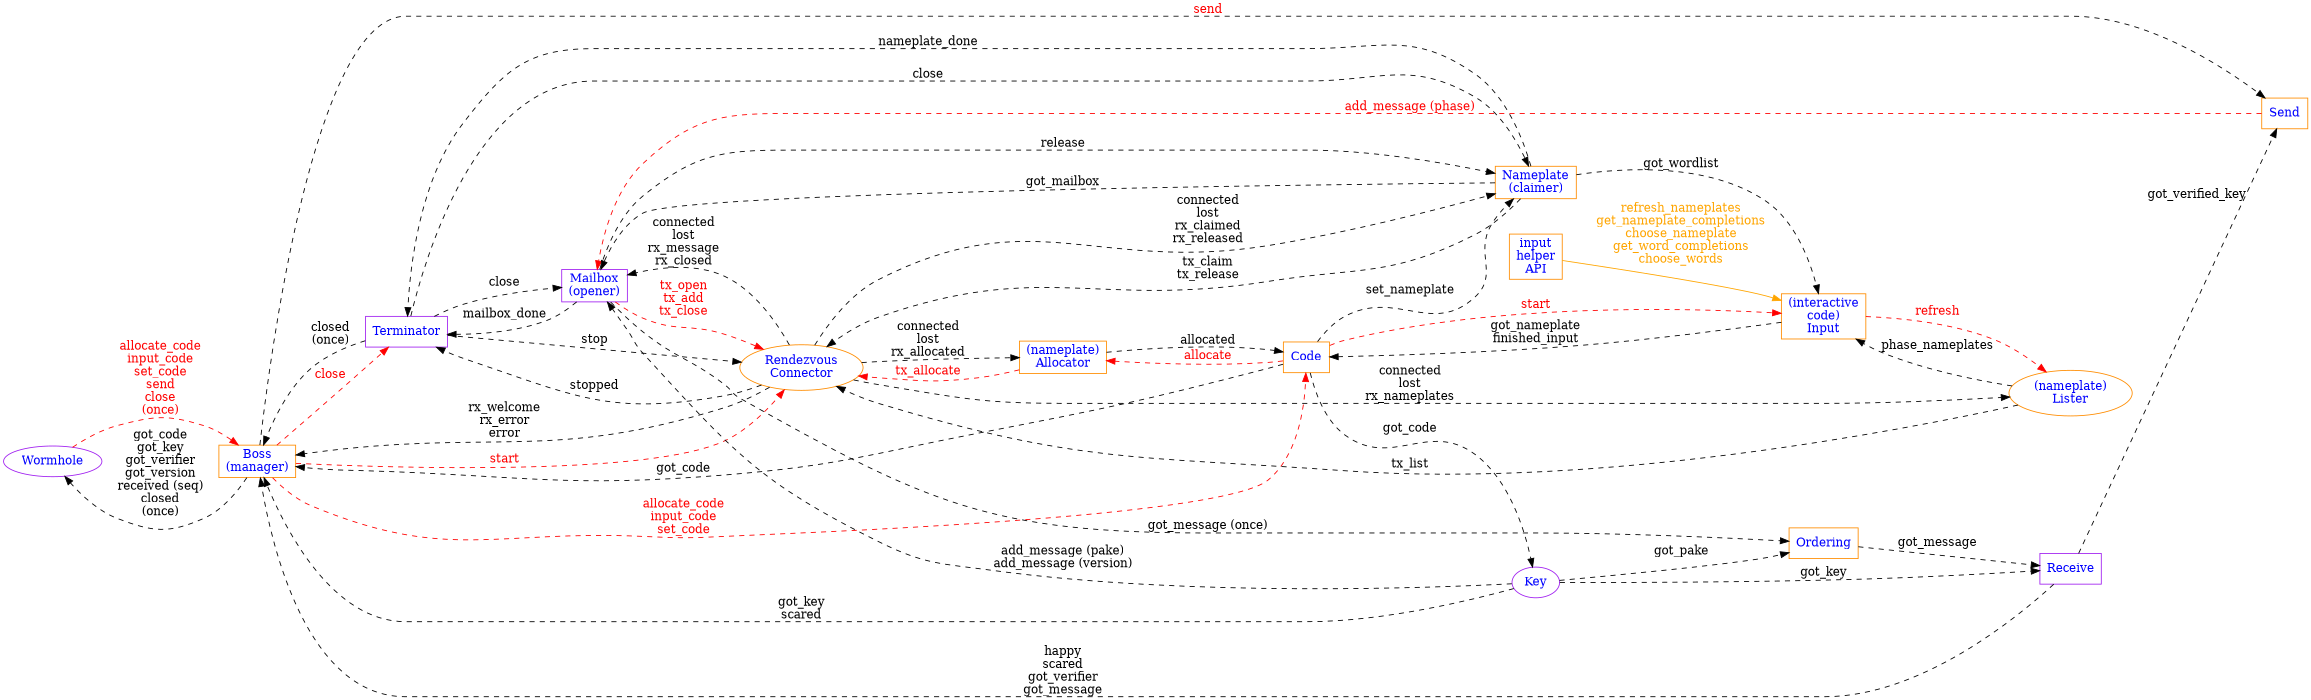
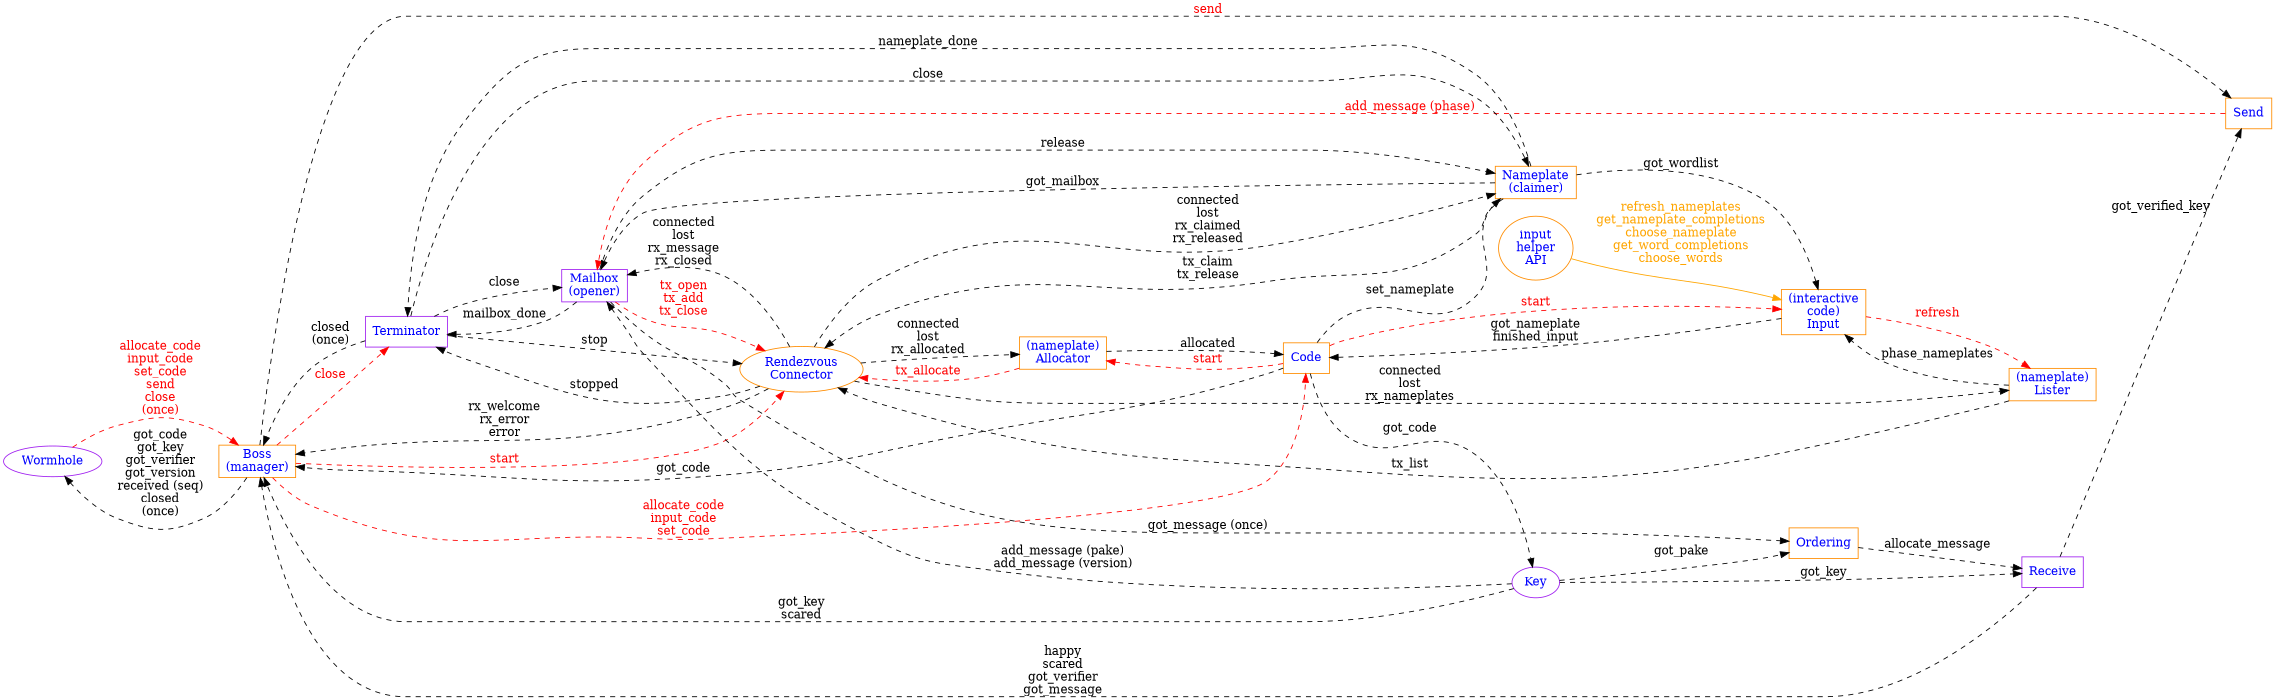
  digraph {
    rankdir=LR
    node [color=darkorange fontcolor=blue shape=box]
    edge [style=dashed]
    Wormhole [color=purple shape=oval]
    n2 [label="Boss\n(manager)"]
    n3 [label="Rendezvous\nConnector" shape=oval]
    n4 [label=Send]
    n5 [label=Code]
    Terminator [color=purple]
    n7 [label="Nameplate\n(claimer)"]
    n8 [color=purple label="Mailbox\n(opener)"]
-   n9 [label="(nameplate)\nLister" shape=ellipse]
+   n9 [label="(nameplate)\nLister"]
    n10 [label="(nameplate)\nAllocator"]
    n11 [label="(interactive\ncode)\nInput"]
    n12 [color=purple label=Key shape=ellipse]
    n13 [label=Ordering]
    n14 [color=purple label=Receive]
-   n15 [label="input\nhelper\nAPI"]
+   n15 [label="input\nhelper\nAPI" shape=oval]
    Wormhole -> n2 [color=red fontcolor=red label="allocate_code\ninput_code\nset_code\nsend\nclose\n(once)"]
    n2 -> Wormhole [label="got_code\ngot_key\ngot_verifier\ngot_version\nreceived (seq)\nclosed\n(once)"]
    n2 -> n3 [color=red fontcolor=red label=start]
    n2 -> n4 [color=black fontcolor=red label=send]
    n2 -> n5 [color=red fontcolor=red label="allocate_code\ninput_code\nset_code"]
    n2 -> Terminator [color=red fontcolor=red label=close]
    n3 -> n2 [label="rx_welcome\nrx_error\nerror"]
    n3 -> Terminator [label=stopped]
    n3 -> n7 [label="connected\nlost\nrx_claimed\nrx_released"]
    n3 -> n8 [label="connected\nlost\nrx_message\nrx_closed"]
    n3 -> n9 [label="connected\nlost\nrx_nameplates"]
    n3 -> n10 [label="connected\nlost\nrx_allocated"]
    n4 -> n8 [color=red fontcolor=red label="add_message (phase)"]
    n5 -> n2 [label=got_code]
    n5 -> n7 [label=set_nameplate]
-   n5 -> n10 [color=red fontcolor=red label=allocate]
+   n5 -> n10 [color=red fontcolor=red label=start]
    n5 -> n11 [color=red fontcolor=red label=start]
    n5 -> n12 [label=got_code]
    Terminator -> n2 [label="closed\n(once)"]
    Terminator -> n3 [label=stop]
    Terminator -> n7 [label=close]
    Terminator -> n8 [label=close]
    n7 -> n3 [label="tx_claim\ntx_release"]
    n7 -> Terminator [label=nameplate_done]
    n7 -> n8 [label=got_mailbox]
    n7 -> n11 [label=got_wordlist]
    n8 -> n3 [color=red fontcolor=red label="tx_open\ntx_add\ntx_close"]
    n8 -> Terminator [label=mailbox_done]
    n8 -> n7 [label=release]
    n8 -> n13 [label="got_message (once)"]
    n9 -> n3 [label=tx_list]
    n9 -> n11 [label=phase_nameplates]
    n10 -> n3 [color=red fontcolor=red label=tx_allocate]
    n10 -> n5 [label=allocated]
    n11 -> n5 [label="got_nameplate\nfinished_input"]
    n11 -> n9 [color=red fontcolor=red label=refresh]
    n12 -> n2 [label="got_key\nscared"]
    n12 -> n8 [label="add_message (pake)\nadd_message (version)"]
    n12 -> n13 [label=got_pake]
    n12 -> n14 [label=got_key]
-   n13 -> n14 [label=got_message]
+   n13 -> n14 [label=allocate_message]
    n14 -> n2 [label="happy\nscared\ngot_verifier\ngot_message"]
    n14 -> n4 [label=got_verified_key]
    n15 -> n11 [color=orange fontcolor=orange label="refresh_nameplates\nget_nameplate_completions\nchoose_nameplate\nget_word_completions\nchoose_words" style=""]
  }
